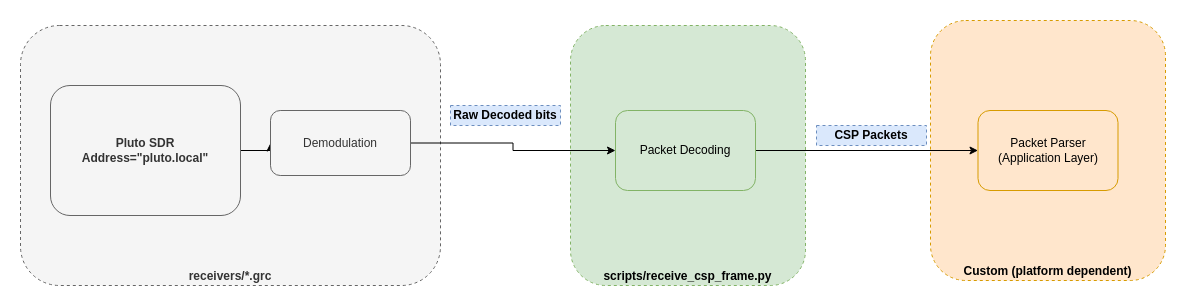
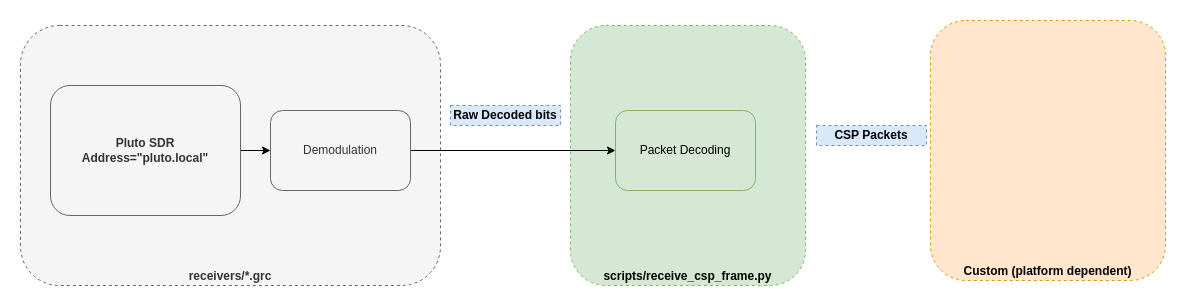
  <mxCell id="0" />
  <mxCell id="1" parent="0" />
  <mxCell id="2" value="Custom (platform dependent)" style="rounded=1;whiteSpace=wrap;html=1;verticalAlign=bottom;dashed=1;fontStyle=1;fillColor=#ffe6cc;strokeColor=#d79b00;" vertex="1" parent="1"><mxGeometry x="930" y="20" width="235" height="260" as="geometry" /></mxCell>
  <mxCell id="3" value="scripts/receive_csp_frame.py" style="rounded=1;whiteSpace=wrap;html=1;verticalAlign=bottom;dashed=1;fontStyle=1;fillColor=#d5e8d4;strokeColor=#82b366;" vertex="1" parent="1"><mxGeometry x="570" y="25" width="235" height="260" as="geometry" /></mxCell>
  <mxCell id="4" value="receivers/*.grc" style="rounded=1;whiteSpace=wrap;html=1;verticalAlign=bottom;dashed=1;fontStyle=1;fillColor=#f5f5f5;strokeColor=#666666;fontColor=#333333;" vertex="1" parent="1"><mxGeometry x="20" y="25" width="420" height="260" as="geometry" /></mxCell>
  <mxCell id="5" style="edgeStyle=orthogonalEdgeStyle;rounded=0;orthogonalLoop=1;jettySize=auto;html=1;exitX=1;exitY=0.5;exitDx=0;exitDy=0;entryX=0;entryY=0.5;entryDx=0;entryDy=0;" edge="1" parent="1" source="6" target="8"><mxGeometry relative="1" as="geometry" /></mxCell>
  <mxCell id="6" value="Pluto SDR&lt;br&gt;Address=&quot;pluto.local&quot;" style="rounded=1;whiteSpace=wrap;html=1;fontStyle=1;fillColor=#f5f5f5;strokeColor=#666666;fontColor=#333333;" vertex="1" parent="1"><mxGeometry x="50" y="85" width="190" height="130" as="geometry" /></mxCell>
  <mxCell id="7" style="edgeStyle=orthogonalEdgeStyle;rounded=0;orthogonalLoop=1;jettySize=auto;html=1;exitX=1;exitY=0.5;exitDx=0;exitDy=0;entryX=0;entryY=0.5;entryDx=0;entryDy=0;" edge="1" parent="1" source="8" target="10"><mxGeometry relative="1" as="geometry" /></mxCell>
- <mxCell id="8" value="Demodulation" style="rounded=1;whiteSpace=wrap;html=1;fillColor=#f5f5f5;strokeColor=#666666;fontColor=#333333;" vertex="1" parent="1"><mxGeometry x="270" y="110" width="140" height="65" as="geometry" /></mxCell>
- <mxCell id="9" style="edgeStyle=orthogonalEdgeStyle;rounded=0;orthogonalLoop=1;jettySize=auto;html=1;exitX=1;exitY=0.5;exitDx=0;exitDy=0;entryX=0;entryY=0.5;entryDx=0;entryDy=0;" edge="1" parent="1" source="10" target="11"><mxGeometry relative="1" as="geometry" /></mxCell>
+ <mxCell id="8" value="Demodulation" style="rounded=1;whiteSpace=wrap;html=1;fillColor=#f5f5f5;strokeColor=#666666;fontColor=#333333;" vertex="1" parent="1"><mxGeometry x="270" y="110" width="140" height="80" as="geometry" /></mxCell>
  <mxCell id="10" value="Packet Decoding" style="rounded=1;whiteSpace=wrap;html=1;fillColor=#d5e8d4;strokeColor=#82b366;" vertex="1" parent="1"><mxGeometry x="615" y="110" width="140" height="80" as="geometry" /></mxCell>
- <mxCell id="11" value="Packet Parser&lt;br&gt;(Application Layer)" style="rounded=1;whiteSpace=wrap;html=1;fillColor=#ffe6cc;strokeColor=#d79b00;" vertex="1" parent="1"><mxGeometry x="977.5" y="110" width="140" height="80" as="geometry" /></mxCell>
  <mxCell id="12" value="&lt;span&gt;Raw Decoded bits&lt;/span&gt;" style="rounded=0;whiteSpace=wrap;html=1;dashed=1;fillColor=#dae8fc;strokeColor=#6c8ebf;fontStyle=1" vertex="1" parent="1"><mxGeometry x="450" y="105" width="110" height="20" as="geometry" /></mxCell>
  <mxCell id="13" value="CSP Packets" style="rounded=0;whiteSpace=wrap;html=1;dashed=1;fillColor=#dae8fc;strokeColor=#6c8ebf;fontStyle=1" vertex="1" parent="1"><mxGeometry x="816" y="125" width="110" height="20" as="geometry" /></mxCell>
